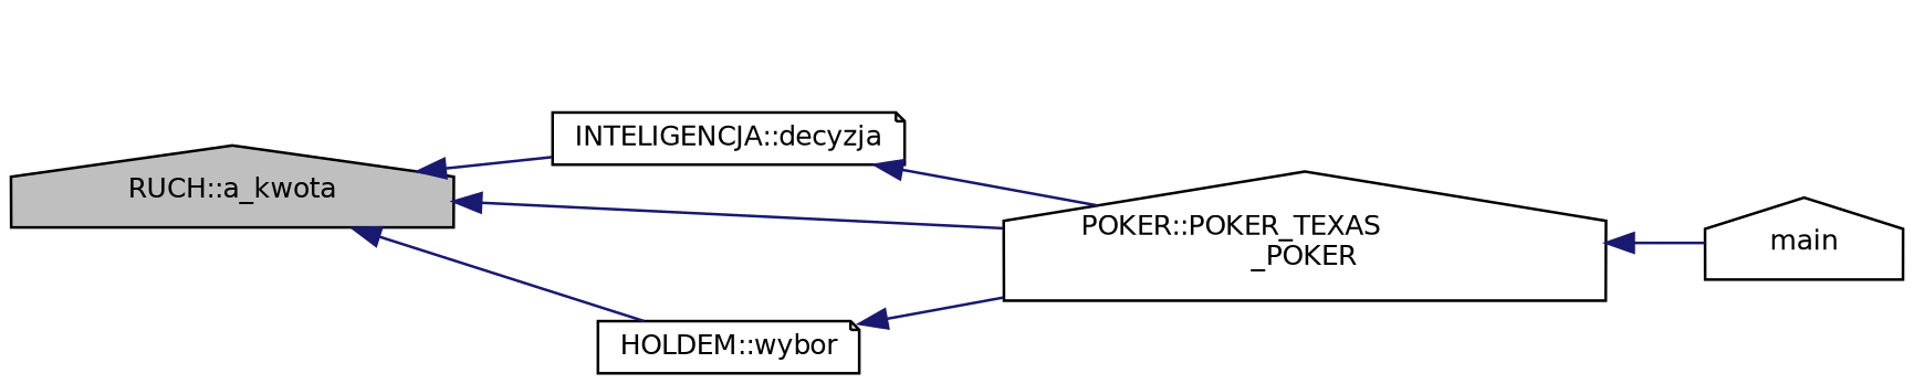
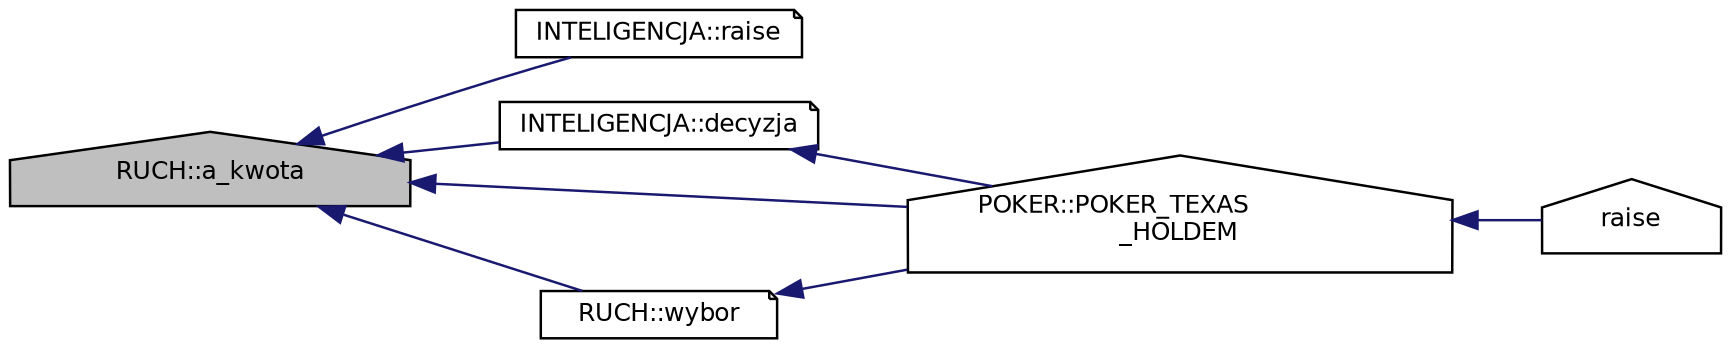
  digraph {
    rankdir=LR
    node [color=black fillcolor=white fontname=Helvetica fontsize=10 shape=house style=filled]
    edge [color=midnightblue dir=back fontname=Helvetica fontsize=10 labelfontname=Helvetica labelfontsize=10 style=solid]
    n1 [fillcolor=grey75 fontcolor=black height=0.2 label="RUCH::a_kwota" width=0.4]
+   n2 [height=0.2 label="INTELIGENCJA::raise" shape=note width=0.4]
    n3 [height=0.2 label="INTELIGENCJA::decyzja" shape=note width=0.4]
-   n4 [height=0.2 label="POKER::POKER_TEXAS\l_POKER" width=0.4]
-   n5 [height=0.2 label="HOLDEM::wybor" shape=note width=0.4]
-   n6 [height=0.2 label=main width=0.4]
+   n4 [height=0.2 label="POKER::POKER_TEXAS\l_HOLDEM" width=0.4]
+   n5 [height=0.2 label="RUCH::wybor" shape=note width=0.4]
+   n6 [height=0.2 label=raise width=0.4]
+   n1 -> n2
    n1 -> n3
    n1 -> n4
    n1 -> n5
    n3 -> n4
    n4 -> n6
    n5 -> n4
  }
